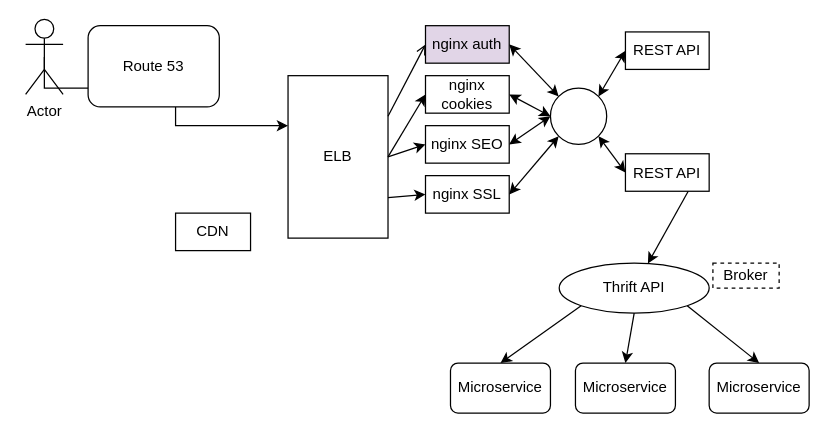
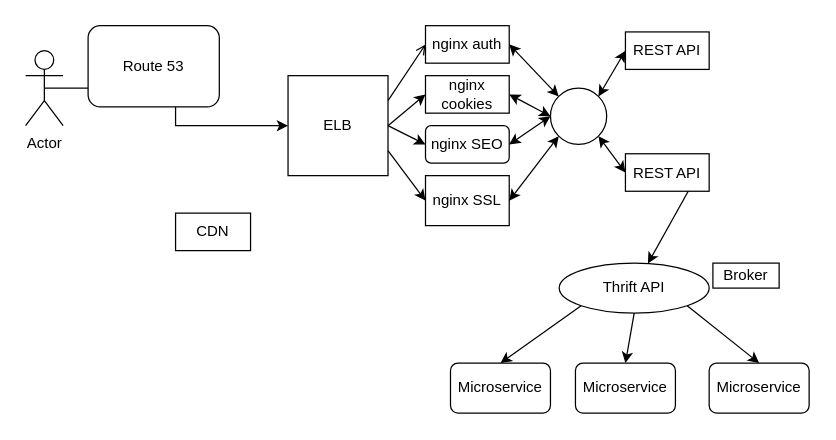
  <mxCell id="0" />
  <mxCell id="1" parent="0" />
  <mxCell id="2" style="edgeStyle=orthogonalEdgeStyle;rounded=0;orthogonalLoop=1;jettySize=auto;html=1;exitX=0.5;exitY=0.5;exitDx=0;exitDy=0;exitPerimeter=0;" edge="1" parent="1" source="3" target="6"><mxGeometry relative="1" as="geometry"><Array as="points"><mxPoint x="140" y="70" /><mxPoint x="140" y="100" /></Array></mxGeometry></mxCell>
- <mxCell id="3" value="Actor" style="shape=umlActor;verticalLabelPosition=bottom;labelBackgroundColor=#ffffff;verticalAlign=top;html=1;" vertex="1" parent="1"><mxGeometry x="20" y="15" width="30" height="60" as="geometry" /></mxCell>
+ <mxCell id="3" value="Actor" style="shape=umlActor;verticalLabelPosition=bottom;labelBackgroundColor=#ffffff;verticalAlign=top;html=1;" vertex="1" parent="1"><mxGeometry x="20" y="40" width="30" height="60" as="geometry" /></mxCell>
  <mxCell id="4" value="Route 53" style="rounded=1;whiteSpace=wrap;html=1;" vertex="1" parent="1"><mxGeometry x="70" y="20" width="105" height="65" as="geometry" /></mxCell>
  <mxCell id="5" value="CDN" style="rounded=0;whiteSpace=wrap;html=1;" vertex="1" parent="1"><mxGeometry x="140" y="170" width="60" height="30" as="geometry" /></mxCell>
- <mxCell id="6" value="ELB" style="whiteSpace=wrap;html=1;aspect=fixed;" vertex="1" parent="1"><mxGeometry x="230" y="60" width="80" height="130" as="geometry" /></mxCell>
- <mxCell id="7" value="nginx auth" style="rounded=0;whiteSpace=wrap;html=1;fillColor=#e1d5e7;" vertex="1" parent="1"><mxGeometry x="340" y="20" width="67" height="30" as="geometry" /></mxCell>
- <mxCell id="8" value="nginx SSL" style="rounded=0;whiteSpace=wrap;html=1;" vertex="1" parent="1"><mxGeometry x="340" y="140" width="67" height="30" as="geometry" /></mxCell>
+ <mxCell id="6" value="ELB" style="whiteSpace=wrap;html=1;aspect=fixed;" vertex="1" parent="1"><mxGeometry x="230" y="60" width="80" height="80" as="geometry" /></mxCell>
+ <mxCell id="7" value="nginx auth" style="rounded=0;whiteSpace=wrap;html=1;" vertex="1" parent="1"><mxGeometry x="340" y="20" width="67" height="30" as="geometry" /></mxCell>
+ <mxCell id="8" value="nginx SSL" style="rounded=0;whiteSpace=wrap;html=1;" vertex="1" parent="1"><mxGeometry x="340" y="140" width="67" height="40" as="geometry" /></mxCell>
  <mxCell id="9" value="" style="endArrow=open;html=1;entryX=0;entryY=0.5;entryDx=0;entryDy=0;exitX=1;exitY=0.25;exitDx=0;exitDy=0;" edge="1" parent="1" source="6" target="7"><mxGeometry width="50" height="50" relative="1" as="geometry"><mxPoint x="-40" y="240" as="sourcePoint" /><mxPoint y="190" as="targetPoint" x="10" /></mxGeometry></mxCell>
  <mxCell id="10" value="" style="endArrow=classic;html=1;entryX=0;entryY=0.5;entryDx=0;entryDy=0;exitX=1;exitY=0.75;exitDx=0;exitDy=0;" edge="1" parent="1" source="6" target="8"><mxGeometry width="50" height="50" relative="1" as="geometry"><mxPoint x="-40" y="240" as="sourcePoint" /><mxPoint y="190" as="targetPoint" x="10" /></mxGeometry></mxCell>
  <mxCell id="11" value="" style="ellipse;whiteSpace=wrap;html=1;aspect=fixed;" vertex="1" parent="1"><mxGeometry x="440" y="70" width="45" height="45" as="geometry" /></mxCell>
  <mxCell id="12" value="REST API" style="rounded=0;whiteSpace=wrap;html=1;" vertex="1" parent="1"><mxGeometry x="500" y="25" width="67" height="30" as="geometry" /></mxCell>
  <mxCell id="13" value="REST API" style="rounded=0;whiteSpace=wrap;html=1;" vertex="1" parent="1"><mxGeometry x="500" y="122.5" width="67" height="30" as="geometry" /></mxCell>
  <mxCell id="14" value="" style="endArrow=classic;startArrow=classic;html=1;entryX=0;entryY=1;entryDx=0;entryDy=0;exitX=1;exitY=0.5;exitDx=0;exitDy=0;" edge="1" parent="1" source="8" target="11"><mxGeometry width="50" height="50" relative="1" as="geometry"><mxPoint x="420" y="220" as="sourcePoint" /><mxPoint x="470" y="170" as="targetPoint" /></mxGeometry></mxCell>
  <mxCell id="15" value="" style="endArrow=classic;startArrow=classic;html=1;entryX=0;entryY=0;entryDx=0;entryDy=0;exitX=1;exitY=0.5;exitDx=0;exitDy=0;" edge="1" parent="1" source="7" target="11"><mxGeometry width="50" height="50" relative="1" as="geometry"><mxPoint x="150" y="270" as="sourcePoint" /><mxPoint x="200" y="220" as="targetPoint" /></mxGeometry></mxCell>
  <mxCell id="16" value="" style="endArrow=classic;startArrow=classic;html=1;entryX=0;entryY=0.5;entryDx=0;entryDy=0;exitX=1;exitY=1;exitDx=0;exitDy=0;" edge="1" parent="1" source="11" target="13"><mxGeometry width="50" height="50" relative="1" as="geometry"><mxPoint x="150" y="270" as="sourcePoint" /><mxPoint x="200" y="220" as="targetPoint" /></mxGeometry></mxCell>
  <mxCell id="17" value="" style="endArrow=classic;startArrow=classic;html=1;entryX=1;entryY=0;entryDx=0;entryDy=0;exitX=0;exitY=0.5;exitDx=0;exitDy=0;" edge="1" parent="1" source="12" target="11"><mxGeometry width="50" height="50" relative="1" as="geometry"><mxPoint x="150" y="270" as="sourcePoint" /><mxPoint x="200" y="220" as="targetPoint" /></mxGeometry></mxCell>
  <mxCell id="18" value="" style="endArrow=classic;html=1;exitX=0.75;exitY=1;exitDx=0;exitDy=0;" edge="1" parent="1" source="13" target="19"><mxGeometry width="50" height="50" relative="1" as="geometry"><mxPoint x="160" y="240" as="sourcePoint" /><mxPoint x="540" y="220" as="targetPoint" /></mxGeometry></mxCell>
  <mxCell id="19" value="Thrift API" style="ellipse;whiteSpace=wrap;html=1;" vertex="1" parent="1"><mxGeometry x="447" y="210" width="120" height="40" as="geometry" /></mxCell>
  <mxCell id="20" value="Microservice" style="rounded=1;whiteSpace=wrap;html=1;" vertex="1" parent="1"><mxGeometry x="360" y="290" width="80" height="40" as="geometry" /></mxCell>
  <mxCell id="21" value="Microservice" style="rounded=1;whiteSpace=wrap;html=1;" vertex="1" parent="1"><mxGeometry x="460" y="290" width="80" height="40" as="geometry" /></mxCell>
  <mxCell id="22" value="Microservice" style="rounded=1;whiteSpace=wrap;html=1;" vertex="1" parent="1"><mxGeometry x="567" y="290" width="80" height="40" as="geometry" /></mxCell>
  <mxCell id="23" value="" style="endArrow=classic;html=1;exitX=0;exitY=1;exitDx=0;exitDy=0;entryX=0.5;entryY=0;entryDx=0;entryDy=0;" edge="1" parent="1" source="19" target="20"><mxGeometry width="50" height="50" relative="1" as="geometry"><mxPoint x="200" y="400" as="sourcePoint" /><mxPoint x="250" y="350" as="targetPoint" /></mxGeometry></mxCell>
  <mxCell id="24" value="" style="endArrow=classic;html=1;entryX=0.5;entryY=0;entryDx=0;entryDy=0;exitX=0.5;exitY=1;exitDx=0;exitDy=0;" edge="1" parent="1" source="19" target="21"><mxGeometry width="50" height="50" relative="1" as="geometry"><mxPoint x="200" y="400" as="sourcePoint" /><mxPoint x="250" y="350" as="targetPoint" /></mxGeometry></mxCell>
  <mxCell id="25" value="" style="endArrow=classic;html=1;entryX=0.5;entryY=0;entryDx=0;entryDy=0;exitX=1;exitY=1;exitDx=0;exitDy=0;" edge="1" parent="1" source="19" target="22"><mxGeometry width="50" height="50" relative="1" as="geometry"><mxPoint x="200" y="400" as="sourcePoint" /><mxPoint x="250" y="350" as="targetPoint" /></mxGeometry></mxCell>
- <mxCell id="26" value="Broker" style="rounded=0;whiteSpace=wrap;html=1;dashed=1;" vertex="1" parent="1"><mxGeometry x="570" y="210" width="53" height="20" as="geometry" /></mxCell>
- <mxCell id="27" value="nginx SEO" style="rounded=0;whiteSpace=wrap;html=1;" vertex="1" parent="1"><mxGeometry x="340" y="100" width="67" height="30" as="geometry" /></mxCell>
+ <mxCell id="26" value="Broker" style="rounded=0;whiteSpace=wrap;html=1;" vertex="1" parent="1"><mxGeometry x="570" y="210" width="53" height="20" as="geometry" /></mxCell>
+ <mxCell id="27" value="nginx SEO" style="whiteSpace=wrap;html=1;rounded=1;" vertex="1" parent="1"><mxGeometry x="340" y="100" width="67" height="30" as="geometry" /></mxCell>
  <mxCell id="28" value="nginx cookies" style="rounded=0;whiteSpace=wrap;html=1;" vertex="1" parent="1"><mxGeometry x="340" y="60" width="67" height="30" as="geometry" /></mxCell>
  <mxCell id="29" value="" style="endArrow=classic;html=1;entryX=0;entryY=0.5;entryDx=0;entryDy=0;exitX=1;exitY=0.5;exitDx=0;exitDy=0;" edge="1" parent="1" source="6" target="27"><mxGeometry width="50" height="50" relative="1" as="geometry"><mxPoint x="280" y="240" as="sourcePoint" /><mxPoint x="330" y="190" as="targetPoint" /></mxGeometry></mxCell>
  <mxCell id="30" value="" style="endArrow=classic;html=1;entryX=0;entryY=0.5;entryDx=0;entryDy=0;exitX=1;exitY=0.5;exitDx=0;exitDy=0;" edge="1" parent="1" source="6" target="28"><mxGeometry width="50" height="50" relative="1" as="geometry"><mxPoint x="270" y="220" as="sourcePoint" /><mxPoint x="320" y="170" as="targetPoint" /></mxGeometry></mxCell>
  <mxCell id="31" value="" style="endArrow=classic;startArrow=classic;html=1;entryX=0;entryY=0.5;entryDx=0;entryDy=0;exitX=1;exitY=0.5;exitDx=0;exitDy=0;" edge="1" parent="1" source="27" target="11"><mxGeometry width="50" height="50" relative="1" as="geometry"><mxPoint x="260" y="230" as="sourcePoint" /><mxPoint x="310" y="180" as="targetPoint" /></mxGeometry></mxCell>
  <mxCell id="32" value="" style="endArrow=classic;startArrow=classic;html=1;entryX=0;entryY=0.5;entryDx=0;entryDy=0;exitX=1;exitY=0.5;exitDx=0;exitDy=0;" edge="1" parent="1" source="28" target="11"><mxGeometry width="50" height="50" relative="1" as="geometry"><mxPoint x="310" y="190" as="sourcePoint" /><mxPoint x="440" y="170" as="targetPoint" /></mxGeometry></mxCell>
